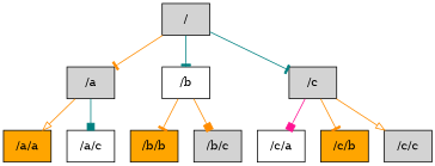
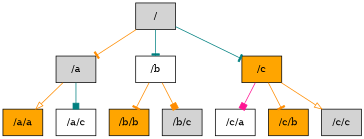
  digraph {
    node [fillcolor=lightgrey shape=box style=filled]
    edge [arrowhead=tee color=darkorange]
    "/"
    "/a"
    "/b" [fillcolor=white]
-   "/c"
+   "/c" [fillcolor=orange]
    "/a/a" [fillcolor=orange]
    "/a/c" [fillcolor=white]
    "/b/b" [fillcolor=orange]
    "/b/c"
    "/c/a" [fillcolor=white]
    "/c/b" [fillcolor=orange]
    "/c/c"
    "/" -> "/a"
    "/" -> "/b" [color=teal]
    "/" -> "/c" [color=teal]
    "/a" -> "/a/a" [arrowhead=onormal]
    "/a" -> "/a/c" [arrowhead=box color=teal]
    "/b" -> "/b/b"
    "/b" -> "/b/c" [arrowhead=box]
    "/c" -> "/c/a" [arrowhead=box color=deeppink]
    "/c" -> "/c/b"
    "/c" -> "/c/c" [arrowhead=onormal]
  }
